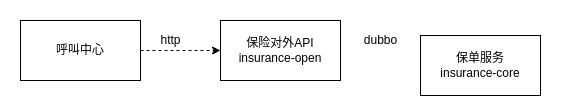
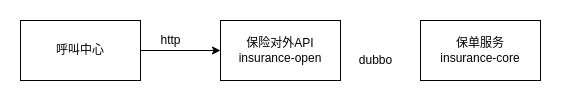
  <mxCell id="0" />
  <mxCell id="1" parent="0" />
- <mxCell id="2" value="" style="edgeStyle=orthogonalEdgeStyle;rounded=0;orthogonalLoop=1;jettySize=auto;html=1;dashed=1;" edge="1" parent="1" source="3" target="4"><mxGeometry relative="1" as="geometry" /></mxCell>
+ <mxCell id="2" value="" style="edgeStyle=orthogonalEdgeStyle;rounded=0;orthogonalLoop=1;jettySize=auto;html=1;" edge="1" parent="1" source="3" target="4"><mxGeometry relative="1" as="geometry" /></mxCell>
  <mxCell id="3" value="呼叫中心" style="rounded=0;whiteSpace=wrap;html=1;" vertex="1" parent="1"><mxGeometry x="20" y="20" width="120" height="60" as="geometry" /></mxCell>
  <mxCell id="4" value="保险对外API&lt;br&gt;insurance-open" style="rounded=0;whiteSpace=wrap;html=1;" vertex="1" parent="1"><mxGeometry x="220" y="20" width="120" height="60" as="geometry" /></mxCell>
- <mxCell id="5" value="保单服务&lt;br&gt;insurance-core" style="rounded=0;whiteSpace=wrap;html=1;" vertex="1" parent="1"><mxGeometry x="420" y="35" width="120" height="60" as="geometry" /></mxCell>
+ <mxCell id="5" value="保单服务&lt;br&gt;insurance-core" style="rounded=0;whiteSpace=wrap;html=1;" vertex="1" parent="1"><mxGeometry x="420" y="20" width="120" height="60" as="geometry" /></mxCell>
  <mxCell id="6" value="http" style="text;html=1;align=center;verticalAlign=middle;resizable=0;points=[];autosize=1;" vertex="1" parent="1"><mxGeometry x="150" y="30" width="40" height="20" as="geometry" /></mxCell>
- <mxCell id="7" value="dubbo" style="text;html=1;align=center;verticalAlign=middle;resizable=0;points=[];autosize=1;" vertex="1" parent="1"><mxGeometry x="355" y="30" width="50" height="20" as="geometry" /></mxCell>
+ <mxCell id="7" value="dubbo" style="text;html=1;align=center;verticalAlign=middle;resizable=0;points=[];autosize=1;" vertex="1" parent="1"><mxGeometry x="350" y="50" width="50" height="20" as="geometry" /></mxCell>
